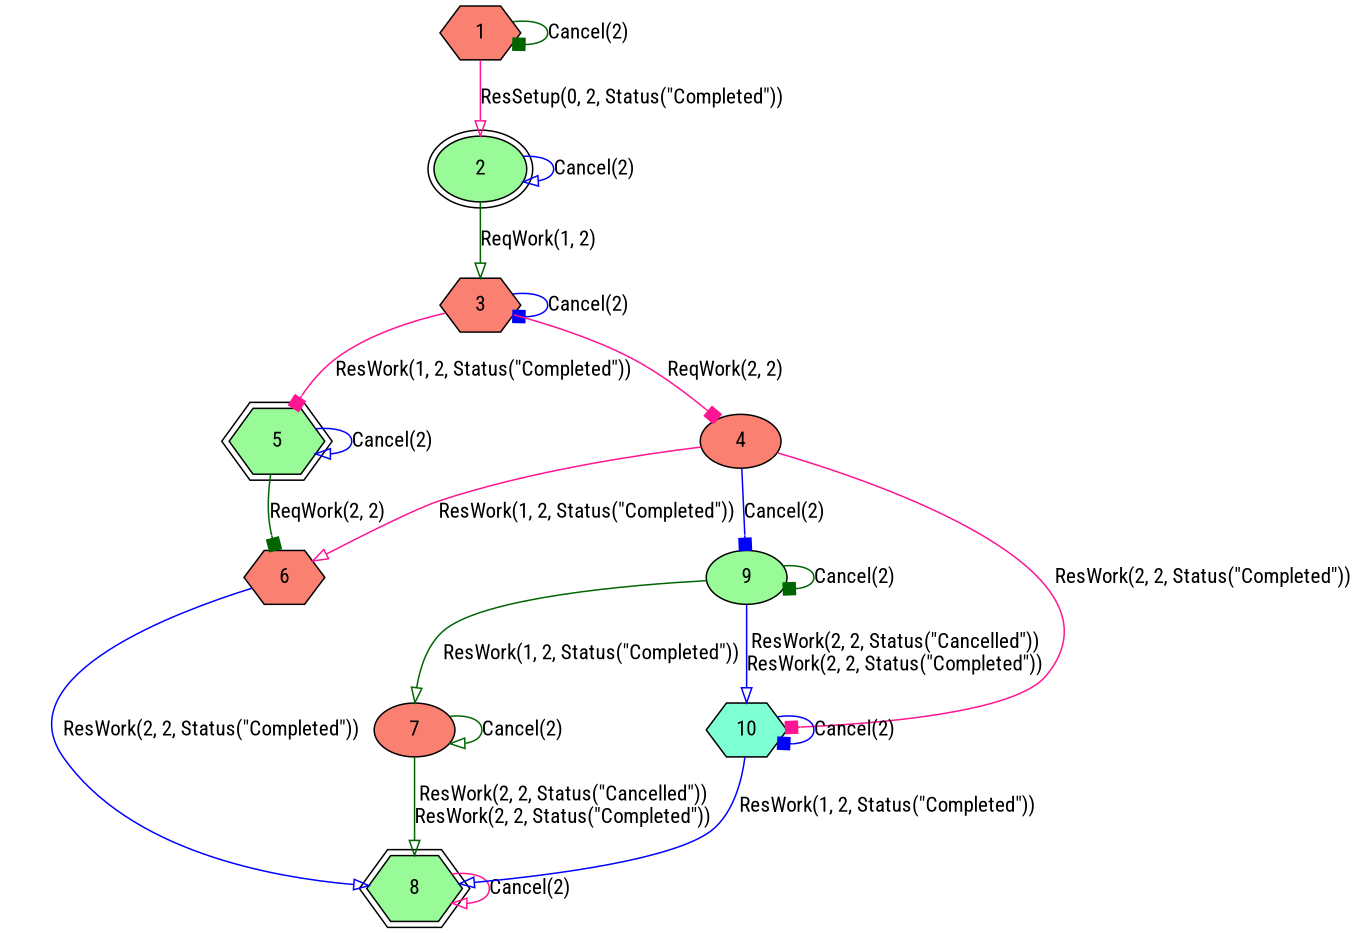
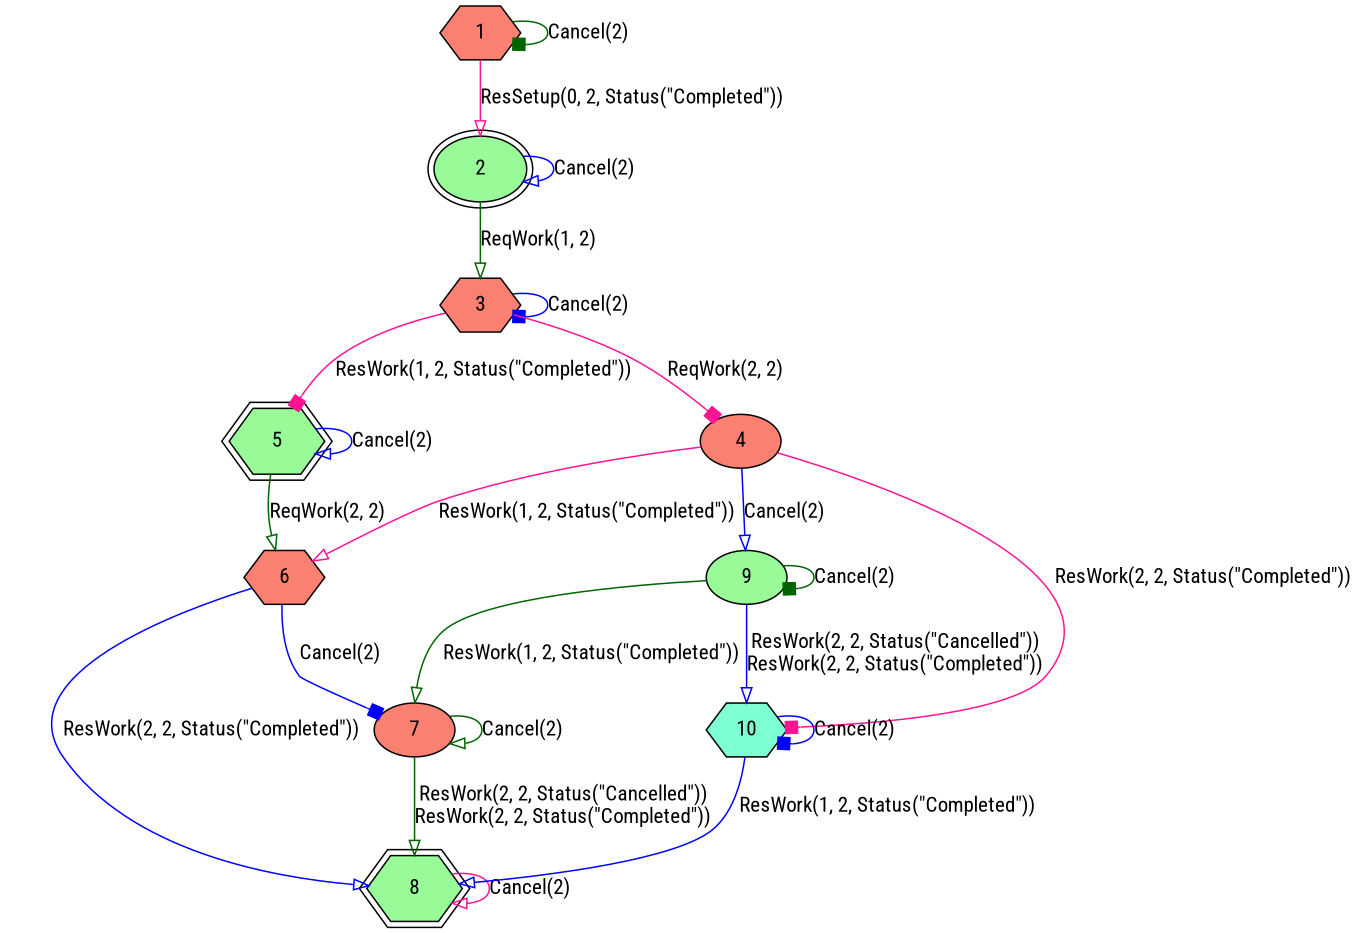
  digraph {
    fontname="Roboto Condensed"
    rankdir=TB
    node [fillcolor=salmon fontname="Roboto Condensed" peripheries=1 shape=hexagon style=filled]
    edge [arrowhead=onormal color=blue fontname="Roboto Condensed"]
    1
    2 [fillcolor=palegreen peripheries=2 shape=ellipse]
    3
    5 [fillcolor=palegreen peripheries=2]
    4 [shape=ellipse]
    6
    8 [fillcolor=palegreen peripheries=2]
    7 [shape=ellipse]
    9 [fillcolor=palegreen shape=ellipse]
    10 [fillcolor=aquamarine]
    1 -> 1 [arrowhead=box color=darkgreen label="Cancel(2)"]
    1 -> 2 [color=deeppink label="ResSetup(0, 2, Status(\"Completed\"))"]
    2 -> 2 [label="Cancel(2)"]
    2 -> 3 [color=darkgreen label="ReqWork(1, 2)"]
    3 -> 3 [arrowhead=box label="Cancel(2)"]
    3 -> 5 [arrowhead=box color=deeppink label="ResWork(1, 2, Status(\"Completed\"))"]
    3 -> 4 [arrowhead=box color=deeppink label="ReqWork(2, 2)"]
    5 -> 5 [label="Cancel(2)"]
-   5 -> 6 [arrowhead=box color=darkgreen label="ReqWork(2, 2)"]
+   5 -> 6 [color=darkgreen label="ReqWork(2, 2)"]
    4 -> 6 [color=deeppink label="ResWork(1, 2, Status(\"Completed\"))"]
-   4 -> 9 [arrowhead=box label="Cancel(2)"]
+   4 -> 9 [label="Cancel(2)"]
    4 -> 10 [arrowhead=box color=deeppink label="ResWork(2, 2, Status(\"Completed\"))"]
    6 -> 8 [label="ResWork(2, 2, Status(\"Completed\"))"]
+   6 -> 7 [arrowhead=box label="Cancel(2)"]
    8 -> 8 [color=deeppink label="Cancel(2)"]
    7 -> 8 [color=darkgreen label="ResWork(2, 2, Status(\"Cancelled\"))\nResWork(2, 2, Status(\"Completed\"))"]
    7 -> 7 [color=darkgreen label="Cancel(2)"]
    9 -> 7 [color=darkgreen label="ResWork(1, 2, Status(\"Completed\"))"]
    9 -> 9 [arrowhead=box color=darkgreen label="Cancel(2)"]
    9 -> 10 [label="ResWork(2, 2, Status(\"Cancelled\"))\nResWork(2, 2, Status(\"Completed\"))"]
    10 -> 8 [label="ResWork(1, 2, Status(\"Completed\"))"]
    10 -> 10 [arrowhead=box label="Cancel(2)"]
  }
